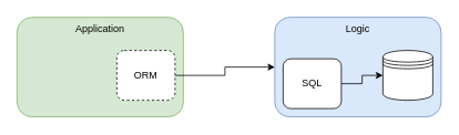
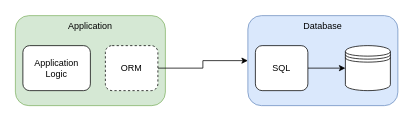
  <mxCell id="0" />
  <mxCell id="1" parent="0" />
- <mxCell id="2" value="Logic" style="rounded=1;whiteSpace=wrap;html=1;verticalAlign=top;fillColor=#dae8fc;strokeColor=#6c8ebf;" vertex="1" parent="1"><mxGeometry x="330" y="20" width="200" height="120" as="geometry" /></mxCell>
+ <mxCell id="2" value="Database" style="rounded=1;whiteSpace=wrap;html=1;verticalAlign=top;fillColor=#dae8fc;strokeColor=#6c8ebf;" vertex="1" parent="1"><mxGeometry x="330" y="20" width="200" height="120" as="geometry" /></mxCell>
  <mxCell id="3" value="Application" style="rounded=1;whiteSpace=wrap;html=1;verticalAlign=top;fillColor=#d5e8d4;strokeColor=#82b366;" vertex="1" parent="1"><mxGeometry x="20" y="20" width="200" height="120" as="geometry" /></mxCell>
  <mxCell id="4" style="edgeStyle=orthogonalEdgeStyle;rounded=0;orthogonalLoop=1;jettySize=auto;html=1;exitX=1;exitY=0.5;exitDx=0;exitDy=0;" edge="1" parent="1" source="5" target="2"><mxGeometry relative="1" as="geometry" /></mxCell>
  <mxCell id="5" value="ORM" style="rounded=1;whiteSpace=wrap;html=1;dashed=1;" vertex="1" parent="1"><mxGeometry x="140" y="60" width="70" height="60" as="geometry" /></mxCell>
  <mxCell id="6" style="edgeStyle=orthogonalEdgeStyle;rounded=0;orthogonalLoop=1;jettySize=auto;html=1;exitX=1;exitY=0.5;exitDx=0;exitDy=0;startArrow=none;startFill=0;" edge="1" parent="1" source="7" target="8"><mxGeometry relative="1" as="geometry" /></mxCell>
- <mxCell id="7" value="SQL" style="rounded=1;whiteSpace=wrap;html=1;" vertex="1" parent="1"><mxGeometry x="340" y="70" width="70" height="60" as="geometry" /></mxCell>
+ <mxCell id="7" value="SQL" style="rounded=1;whiteSpace=wrap;html=1;" vertex="1" parent="1"><mxGeometry x="340" y="60" width="70" height="60" as="geometry" /></mxCell>
  <mxCell id="8" value="" style="shape=datastore;whiteSpace=wrap;html=1;" vertex="1" parent="1"><mxGeometry x="460" y="60" width="60" height="60" as="geometry" /></mxCell>
+ <mxCell id="9" value="Application Logic" style="rounded=1;whiteSpace=wrap;html=1;" vertex="1" parent="1"><mxGeometry x="30" y="60" width="90" height="60" as="geometry" /></mxCell>
